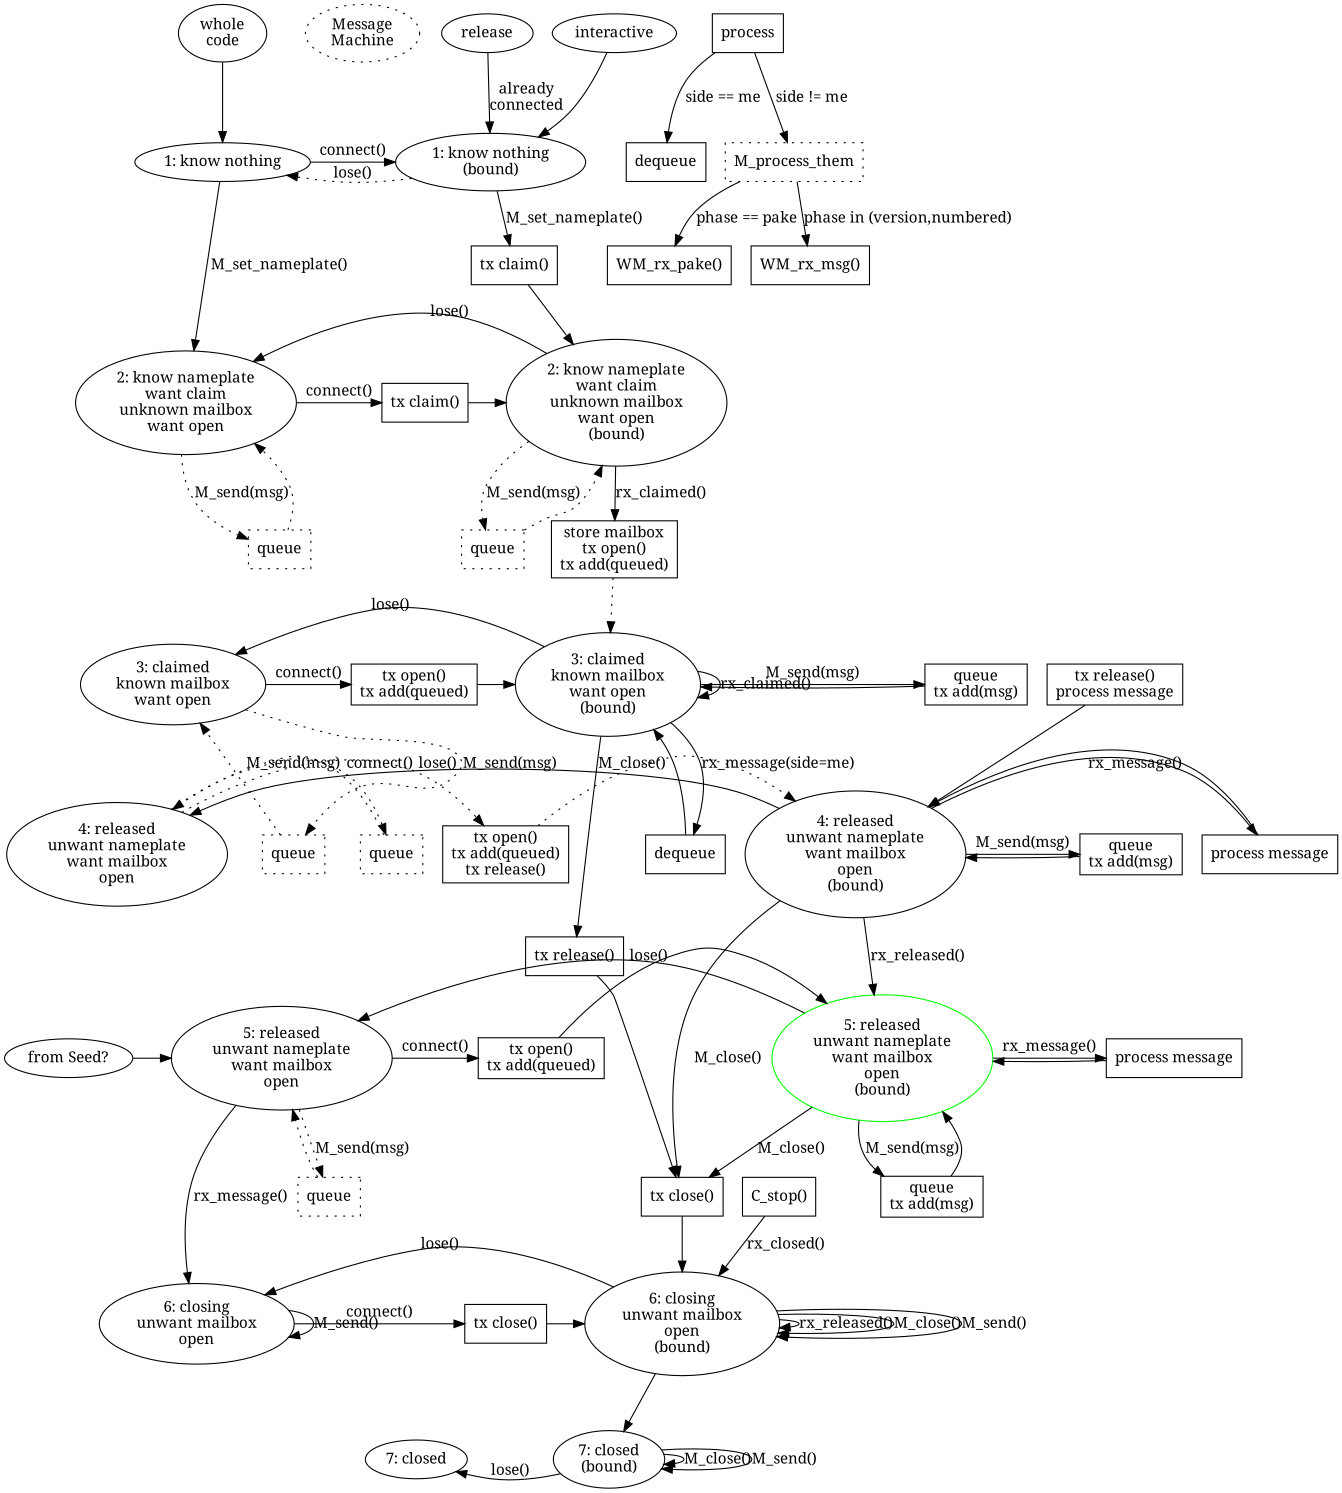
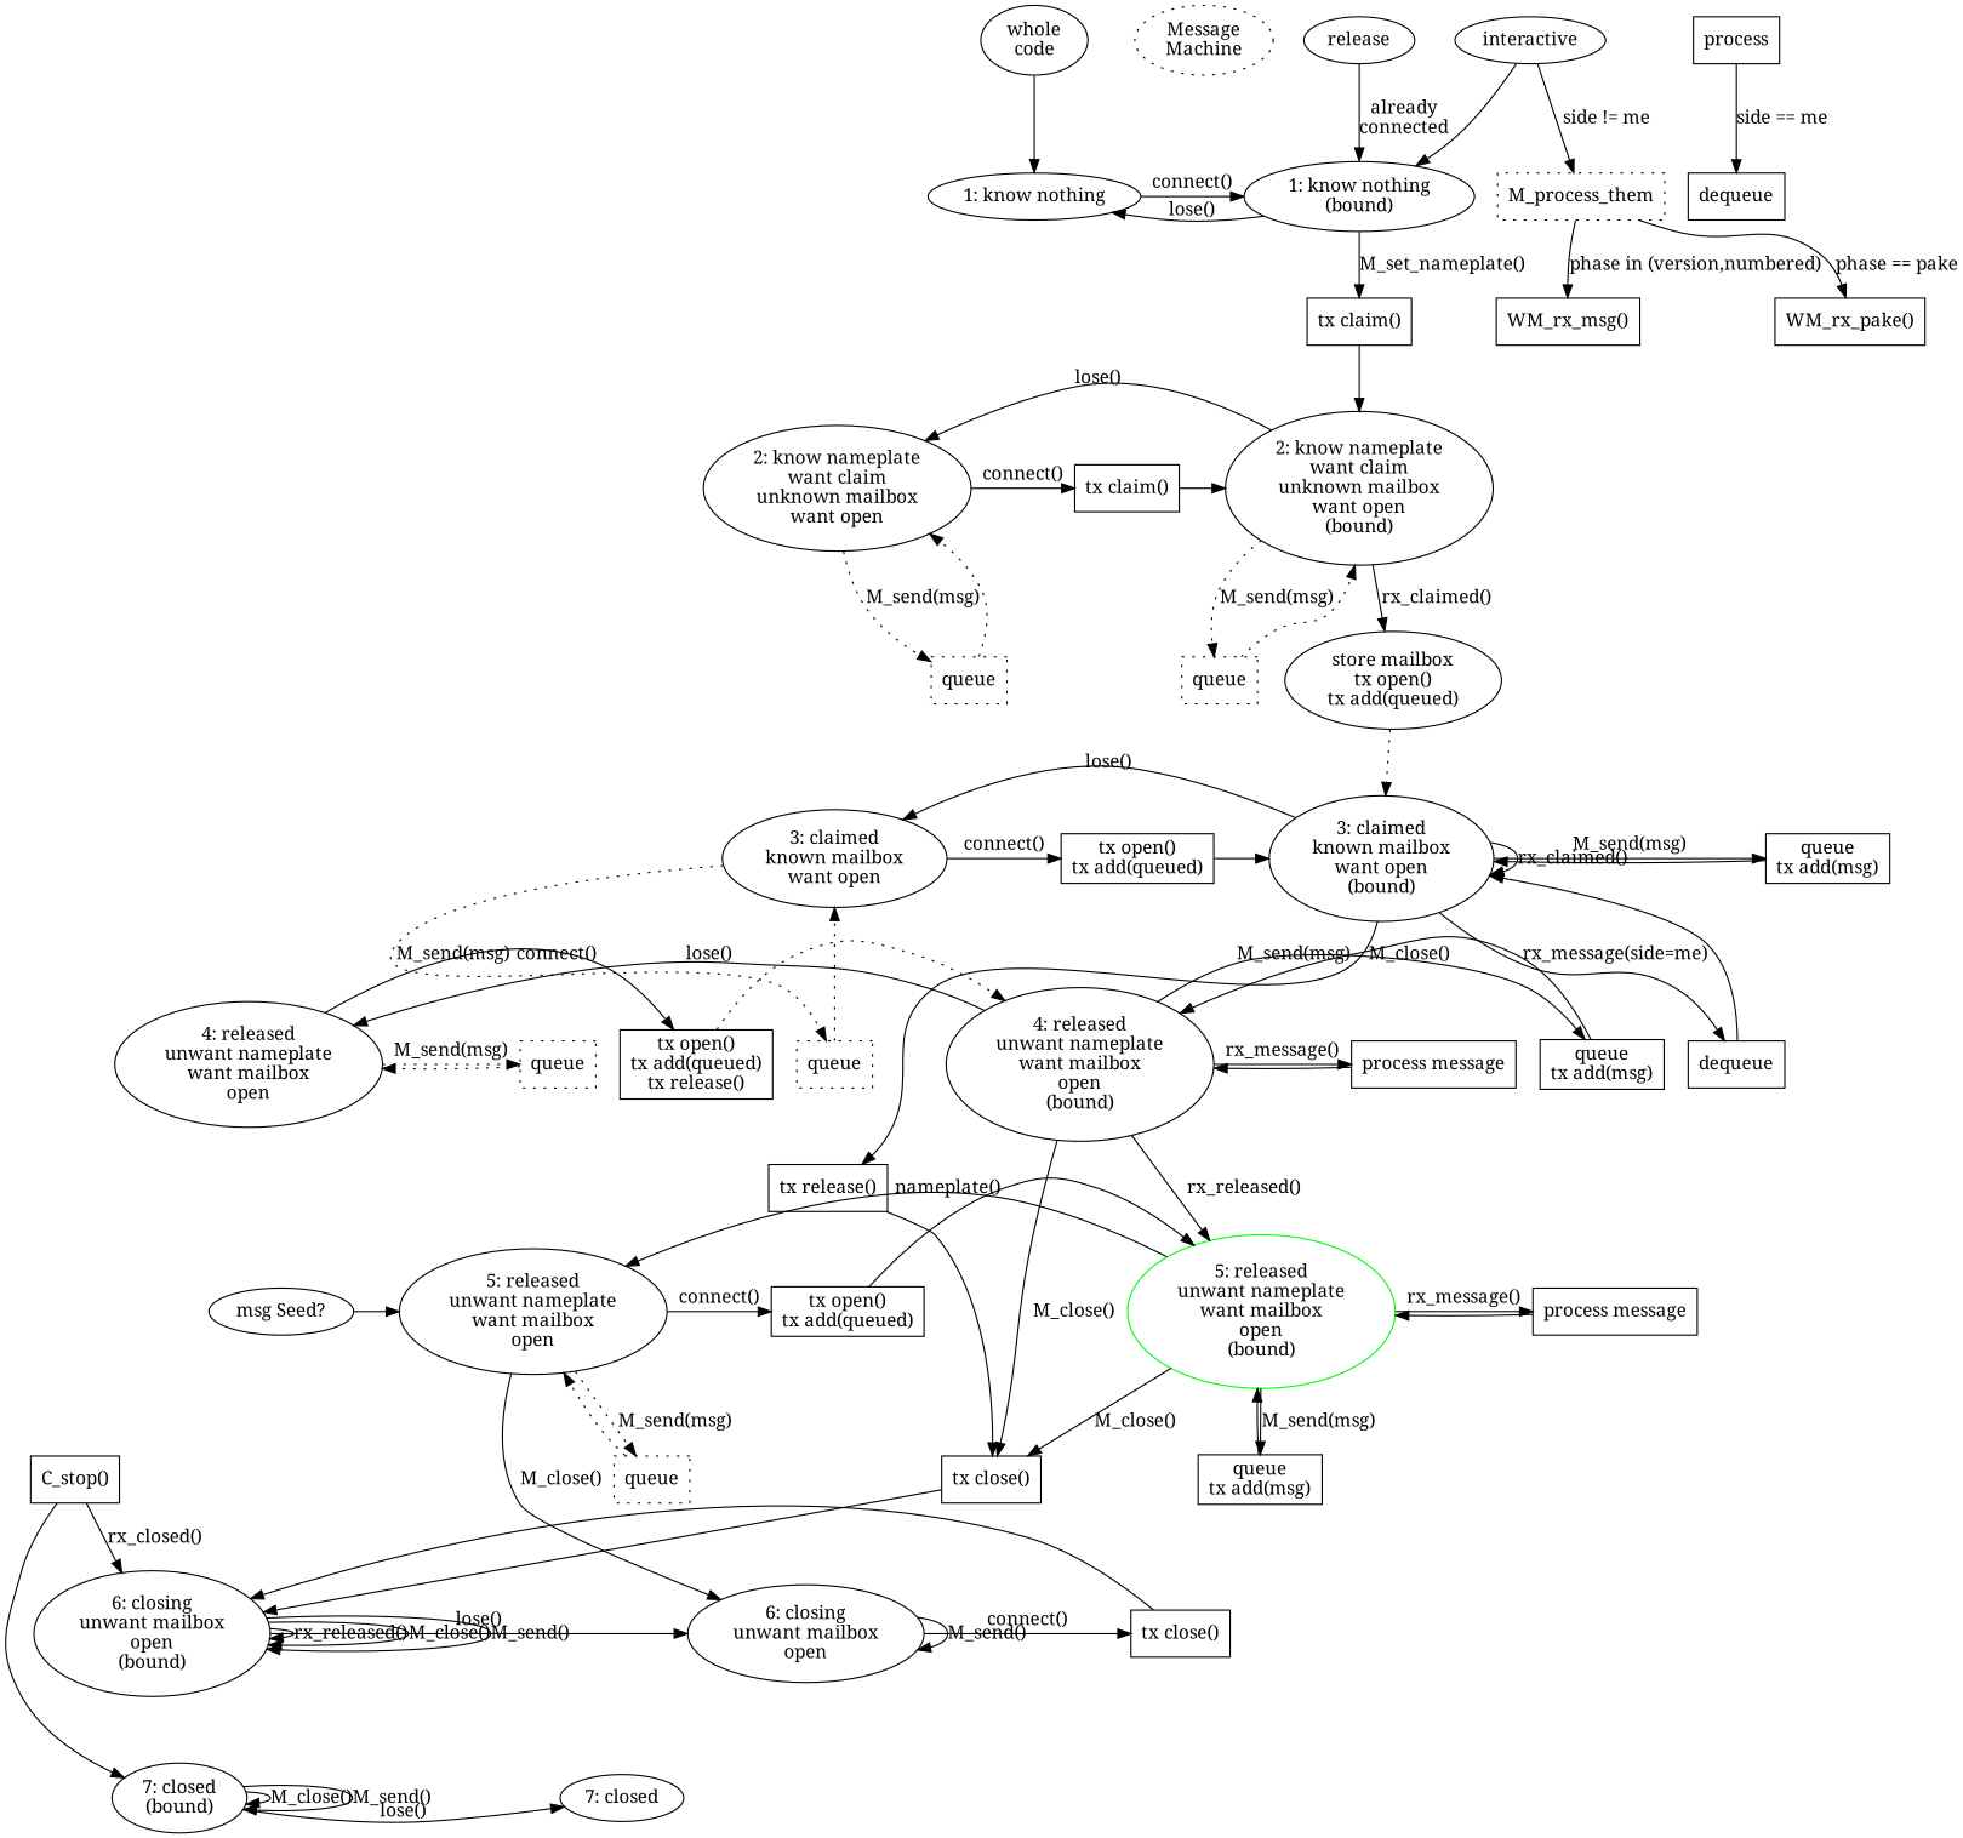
  digraph {
    fontname="Noto Serif"
    node [fontname="Noto Serif" shape=box]
    edge [fontname="Noto Serif"]
    n1 [label="whole\ncode" shape=""]
    n2 [label="Message\nMachine" style=dotted shape=""]
    n3 [label=release shape=""]
    n4 [label=interactive shape=""]
    n5 [label="1: know nothing" shape=""]
    n6 [label="1: know nothing\n(bound)" shape=""]
    n7 [label="2: know nameplate\nwant claim\nunknown mailbox\nwant open" shape=""]
    n8 [label="2: know nameplate\nwant claim\nunknown mailbox\nwant open\n(bound)" shape=""]
    n9 [label="tx claim()"]
    n10 [label="3: claimed\nknown mailbox\nwant open" shape=""]
    n11 [label="3: claimed\nknown mailbox\nwant open\n(bound)" shape=""]
    n12 [label="tx open()\ntx add(queued)"]
    n13 [label="queue\ntx add(msg)"]
    n14 [label="4: released\nunwant nameplate\nwant mailbox\nopen\n" shape=""]
    n15 [label="4: released\nunwant nameplate\nwant mailbox\nopen\n(bound)" shape=""]
    n16 [label="tx open()\ntx add(queued)\ntx release()"]
    n17 [label="process message"]
    n18 [label="queue\ntx add(msg)"]
    n19 [label=queue style=dotted]
    n20 [label="5: released\nunwant nameplate\nwant mailbox\nopen\n" shape=""]
    n21 [color=green label="5: released\nunwant nameplate\nwant mailbox\nopen\n(bound)" shape=""]
-   n22 [label="from Seed?" shape=""]
+   n22 [label="msg Seed?" shape=""]
    n23 [label="tx open()\ntx add(queued)"]
    n24 [label="process message"]
    n25 [label="6: closing\nunwant mailbox\nopen\n" shape=""]
    n26 [label="6: closing\nunwant mailbox\nopen\n(bound)" shape=""]
    n27 [label="tx close()"]
    n28 [label="7: closed\n" shape=""]
    n29 [label="7: closed\n(bound)" shape=""]
    n30 [label="tx claim()"]
    n31 [label=queue style=dotted]
    n32 [label=queue style=dotted]
-   n33 [label="store mailbox\ntx open()\ntx add(queued)"]
+   n33 [label="store mailbox\ntx open()\ntx add(queued)" shape=ellipse]
    n34 [label=queue style=dotted]
    n35 [label=dequeue]
    n36 [label="tx release()\n"]
    n37 [label="tx close()"]
    n38 [label=queue style=dotted]
    n39 [label="queue\ntx add(msg)"]
-   n40 [label="tx release()\nprocess message"]
    n41 [label="C_stop()"]
    n42 [label=process]
    n43 [label=dequeue]
    M_process_them [style=dotted]
    n45 [label="WM_rx_pake()"]
    n46 [label="WM_rx_msg()"]
    subgraph sub_1 {
      rank=same
      n1
      n2
      n3
      n4
    }
    subgraph sub_2 {
      rank=same
      n5
      n6
    }
    subgraph sub_3 {
      rank=same
      n7
      n8
      n9
    }
    subgraph sub_4 {
      rank=same
      n10
      n11
      n12
      n13
    }
    subgraph sub_5 {
      rank=same
      n14
      n15
      n16
      n17
      n18
      n19
    }
    subgraph sub_6 {
      rank=same
      n20
      n21
      n22
      n23
      n24
    }
    subgraph sub_7 {
      rank=same
      n25
      n26
      n27
    }
    subgraph sub_8 {
      rank=same
      n28
      n29
    }
    n1 -> n2 [style=invis]
    n1 -> n5
    n3 -> n6 [label="already\nconnected"]
    n4 -> n6
    n5 -> n6 [label="connect()"]
-   n5 -> n7 [label="M_set_nameplate()"]
-   n6 -> n5 [label="lose()" style=dotted]
+   n6 -> n5 [label="lose()"]
    n6 -> n30 [label="M_set_nameplate()"]
    n7 -> n9 [label="connect()"]
    n7 -> n10 [label="(none)" style=invis]
    n7 -> n31 [label="M_send(msg)" style=dotted]
    n8 -> n7 [label="lose()"]
    n8 -> n32 [label="M_send(msg)" style=dotted]
    n8 -> n33 [label="rx_claimed()"]
    n9 -> n8
    n10 -> n12 [label="connect()"]
    n10 -> n14 [label="(none)" style=invis]
    n10 -> n34 [label="M_send(msg)" style=dotted]
    n11 -> n10 [label="lose()"]
    n11 -> n11 [label="rx_claimed()"]
    n11 -> n13 [label="M_send(msg)"]
    n11 -> n35 [label="rx_message(side=me)"]
    n11 -> n36 [label="M_close()"]
    n12 -> n11
    n13 -> n11
-   n14 -> n16 [label="connect()" style=dotted]
+   n14 -> n16 [label="connect()"]
    n14 -> n19 [label="M_send(msg)" style=dotted]
    n14 -> n20 [label="(none)" style=invis]
    n15 -> n14 [label="lose()"]
    n15 -> n17 [label="rx_message()"]
    n15 -> n18 [label="M_send(msg)"]
    n15 -> n21 [label="rx_released()"]
    n15 -> n37 [label="M_close()"]
    n16 -> n15 [style=dotted]
    n17 -> n15
    n18 -> n15
    n19 -> n14 [style=dotted]
    n20 -> n23 [label="connect()"]
-   n20 -> n25 [label="rx_message()"]
+   n20 -> n25 [label="M_close()"]
    n20 -> n38 [label="M_send(msg)" style=dotted]
-   n21 -> n20 [label="lose()"]
+   n21 -> n20 [label="nameplate()"]
    n21 -> n24 [label="rx_message()"]
    n21 -> n37 [label="M_close()"]
    n21 -> n39 [label="M_send(msg)"]
    n22 -> n20
    n23 -> n21
    n24 -> n21
    n25 -> n25 [label="M_send()"]
    n25 -> n27 [label="connect()"]
    n25 -> n28 [label="(none)" style=invis]
    n26 -> n25 [label="lose()"]
    n26 -> n26 [label="rx_released()"]
    n26 -> n26 [label="M_close()"]
    n26 -> n26 [label="M_send()"]
    n27 -> n26
    n28 -> n29 [label="connect()" style=invis]
    n29 -> n28 [label="lose()"]
    n29 -> n29 [label="M_close()"]
    n29 -> n29 [label="M_send()"]
    n30 -> n8
    n31 -> n7 [style=dotted]
    n32 -> n8 [style=dotted]
    n33 -> n11 [style=dotted]
    n34 -> n10 [style=dotted]
    n35 -> n11
    n36 -> n37
    n37 -> n26
    n38 -> n20 [style=dotted]
    n39 -> n21
-   n40 -> n15
    n41 -> n26 [label="rx_closed()"]
-   n26 -> n29
+   n41 -> n29
    n42 -> n43 [label="side == me"]
-   n42 -> M_process_them [label="side != me"]
+   n4 -> M_process_them [label="side != me"]
    M_process_them -> n45 [label="phase == pake"]
    M_process_them -> n46 [label="phase in (version,numbered)"]
  }
